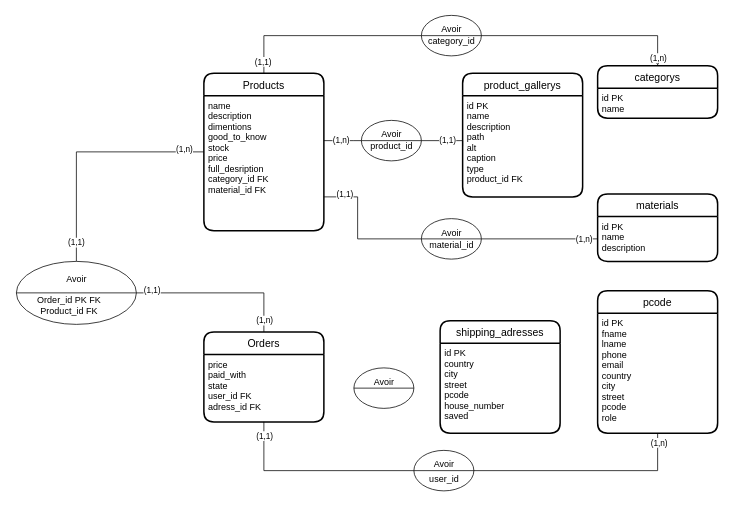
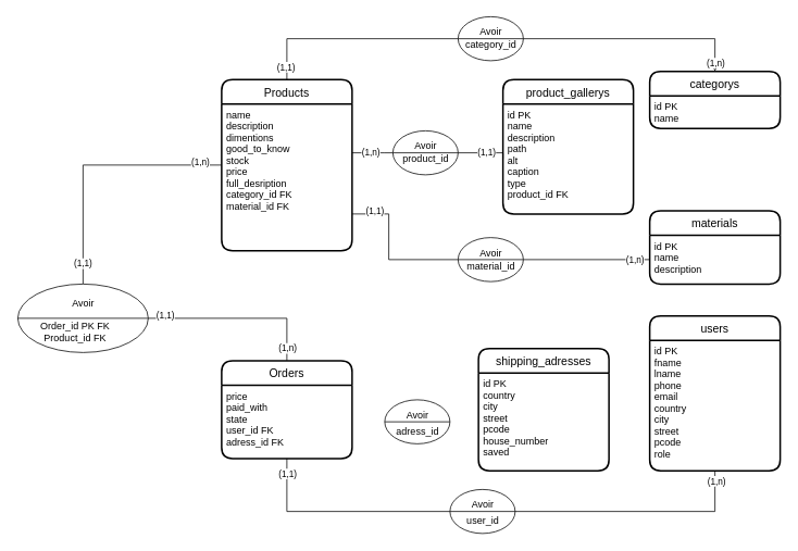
  <mxCell id="0" />
  <mxCell id="1" parent="0" />
  <mxCell id="2" style="edgeStyle=orthogonalEdgeStyle;rounded=0;orthogonalLoop=1;jettySize=auto;html=1;endArrow=none;endFill=0;entryX=0.5;entryY=0;entryDx=0;entryDy=0;" parent="1" source="8" target="45" edge="1"><mxGeometry relative="1" as="geometry" /></mxCell>
  <mxCell id="3" value="(1,n)" style="edgeLabel;html=1;align=center;verticalAlign=middle;resizable=0;points=[];" parent="2" vertex="1" connectable="0"><mxGeometry x="-0.831" y="-4" relative="1" as="geometry"><mxPoint as="offset" /></mxGeometry></mxCell>
  <mxCell id="4" value="(1,1)" style="edgeLabel;html=1;align=center;verticalAlign=middle;resizable=0;points=[];" parent="2" vertex="1" connectable="0"><mxGeometry x="0.843" relative="1" as="geometry"><mxPoint as="offset" /></mxGeometry></mxCell>
  <mxCell id="5" style="edgeStyle=orthogonalEdgeStyle;rounded=0;orthogonalLoop=1;jettySize=auto;html=1;entryX=0.5;entryY=0;entryDx=0;entryDy=0;endArrow=block;endFill=0;" parent="1" source="8" target="21" edge="1"><mxGeometry relative="1" as="geometry"><Array as="points"><mxPoint x="351" y="47" /><mxPoint x="876" y="47" /></Array></mxGeometry></mxCell>
  <mxCell id="6" value="(1,n)" style="edgeLabel;html=1;align=center;verticalAlign=middle;resizable=0;points=[];" parent="5" vertex="1" connectable="0"><mxGeometry x="0.963" relative="1" as="geometry"><mxPoint as="offset" /></mxGeometry></mxCell>
  <mxCell id="7" value="(1,1)" style="edgeLabel;html=1;align=center;verticalAlign=middle;resizable=0;points=[];" parent="5" vertex="1" connectable="0"><mxGeometry x="-0.947" y="2" relative="1" as="geometry"><mxPoint as="offset" /></mxGeometry></mxCell>
  <mxCell id="8" value="Products" style="swimlane;childLayout=stackLayout;horizontal=1;startSize=30;horizontalStack=0;rounded=1;fontSize=14;fontStyle=0;strokeWidth=2;resizeParent=0;resizeLast=1;shadow=0;dashed=0;align=center;" parent="1" vertex="1"><mxGeometry x="271" y="97" width="160" height="210" as="geometry" /></mxCell>
  <mxCell id="9" value="name&#10;description&#10;dimentions&#10;good_to_know&#10;stock&#10;price&#10;full_desription&#10;category_id FK&#10;material_id FK" style="align=left;strokeColor=none;fillColor=none;spacingLeft=4;fontSize=12;verticalAlign=top;resizable=0;rotatable=0;part=1;" parent="8" vertex="1"><mxGeometry y="30" width="160" height="180" as="geometry" /></mxCell>
  <mxCell id="10" value="product_gallerys" style="swimlane;childLayout=stackLayout;horizontal=1;startSize=30;horizontalStack=0;rounded=1;fontSize=14;fontStyle=0;strokeWidth=2;resizeParent=0;resizeLast=1;shadow=0;dashed=0;align=center;" parent="1" vertex="1"><mxGeometry x="616" y="97" width="160" height="165" as="geometry" /></mxCell>
  <mxCell id="11" value="id PK&#10;name&#10;description&#10;path&#10;alt&#10;caption&#10;type&#10;product_id FK" style="align=left;strokeColor=none;fillColor=none;spacingLeft=4;fontSize=12;verticalAlign=top;resizable=0;rotatable=0;part=1;" parent="10" vertex="1"><mxGeometry y="30" width="160" height="135" as="geometry" /></mxCell>
  <mxCell id="12" value="shipping_adresses" style="swimlane;childLayout=stackLayout;horizontal=1;startSize=30;horizontalStack=0;rounded=1;fontSize=14;fontStyle=0;strokeWidth=2;resizeParent=0;resizeLast=1;shadow=0;dashed=0;align=center;" parent="1" vertex="1"><mxGeometry x="586" y="427" width="160" height="150" as="geometry" /></mxCell>
  <mxCell id="13" value="id PK&#10;country&#10;city&#10;street&#10;pcode&#10;house_number&#10;saved" style="align=left;strokeColor=none;fillColor=none;spacingLeft=4;fontSize=12;verticalAlign=top;resizable=0;rotatable=0;part=1;" parent="12" vertex="1"><mxGeometry y="30" width="160" height="120" as="geometry" /></mxCell>
  <mxCell id="14" value="Orders" style="swimlane;childLayout=stackLayout;horizontal=1;startSize=30;horizontalStack=0;rounded=1;fontSize=14;fontStyle=0;strokeWidth=2;resizeParent=0;resizeLast=1;shadow=0;dashed=0;align=center;" parent="1" vertex="1"><mxGeometry x="271" y="442" width="160" height="120" as="geometry" /></mxCell>
  <mxCell id="15" value="price&#10;paid_with&#10;state&#10;user_id FK&#10;adress_id FK" style="align=left;strokeColor=none;fillColor=none;spacingLeft=4;fontSize=12;verticalAlign=top;resizable=0;rotatable=0;part=1;" parent="14" vertex="1"><mxGeometry y="30" width="160" height="90" as="geometry" /></mxCell>
  <mxCell id="16" style="edgeStyle=orthogonalEdgeStyle;rounded=0;orthogonalLoop=1;jettySize=auto;html=1;entryX=0.5;entryY=1;entryDx=0;entryDy=0;endArrow=none;endFill=0;" parent="1" source="19" target="15" edge="1"><mxGeometry relative="1" as="geometry"><Array as="points"><mxPoint x="876" y="627" /><mxPoint x="351" y="627" /></Array></mxGeometry></mxCell>
  <mxCell id="17" value="(1,n)" style="edgeLabel;html=1;align=center;verticalAlign=middle;resizable=0;points=[];" parent="16" vertex="1" connectable="0"><mxGeometry x="-0.962" y="1" relative="1" as="geometry"><mxPoint as="offset" /></mxGeometry></mxCell>
  <mxCell id="18" value="(1,1)" style="edgeLabel;html=1;align=center;verticalAlign=middle;resizable=0;points=[];" parent="16" vertex="1" connectable="0"><mxGeometry x="0.922" relative="1" as="geometry"><mxPoint y="-7" as="offset" /></mxGeometry></mxCell>
- <mxCell id="19" value="pcode" style="swimlane;childLayout=stackLayout;horizontal=1;startSize=30;horizontalStack=0;rounded=1;fontSize=14;fontStyle=0;strokeWidth=2;resizeParent=0;resizeLast=1;shadow=0;dashed=0;align=center;" parent="1" vertex="1"><mxGeometry x="796" y="387" width="160" height="190" as="geometry" /></mxCell>
+ <mxCell id="19" value="users" style="swimlane;childLayout=stackLayout;horizontal=1;startSize=30;horizontalStack=0;rounded=1;fontSize=14;fontStyle=0;strokeWidth=2;resizeParent=0;resizeLast=1;shadow=0;dashed=0;align=center;" parent="1" vertex="1"><mxGeometry x="796" y="387" width="160" height="190" as="geometry" /></mxCell>
  <mxCell id="20" value="id PK&#10;fname&#10;lname&#10;phone&#10;email&#10;country&#10;city&#10;street&#10;pcode&#10;role" style="align=left;strokeColor=none;fillColor=none;spacingLeft=4;fontSize=12;verticalAlign=top;resizable=0;rotatable=0;part=1;" parent="19" vertex="1"><mxGeometry y="30" width="160" height="160" as="geometry" /></mxCell>
  <mxCell id="21" value="categorys" style="swimlane;childLayout=stackLayout;horizontal=1;startSize=30;horizontalStack=0;rounded=1;fontSize=14;fontStyle=0;strokeWidth=2;resizeParent=0;resizeLast=1;shadow=0;dashed=0;align=center;" parent="1" vertex="1"><mxGeometry x="796" y="87" width="160" height="70" as="geometry" /></mxCell>
  <mxCell id="22" value="id PK&#10;name" style="align=left;strokeColor=none;fillColor=none;spacingLeft=4;fontSize=12;verticalAlign=top;resizable=0;rotatable=0;part=1;" parent="21" vertex="1"><mxGeometry y="30" width="160" height="40" as="geometry" /></mxCell>
  <mxCell id="23" value="materials" style="swimlane;childLayout=stackLayout;horizontal=1;startSize=30;horizontalStack=0;rounded=1;fontSize=14;fontStyle=0;strokeWidth=2;resizeParent=0;resizeLast=1;shadow=0;dashed=0;align=center;" parent="1" vertex="1"><mxGeometry x="796" y="258" width="160" height="90" as="geometry" /></mxCell>
  <mxCell id="24" value="id PK&#10;name&#10;description" style="align=left;strokeColor=none;fillColor=none;spacingLeft=4;fontSize=12;verticalAlign=top;resizable=0;rotatable=0;part=1;" parent="23" vertex="1"><mxGeometry y="30" width="160" height="60" as="geometry" /></mxCell>
  <mxCell id="25" style="edgeStyle=orthogonalEdgeStyle;rounded=0;orthogonalLoop=1;jettySize=auto;html=1;entryX=0;entryY=0.5;entryDx=0;entryDy=0;endArrow=none;endFill=0;" parent="1" source="9" target="11" edge="1"><mxGeometry relative="1" as="geometry"><Array as="points"><mxPoint x="471" y="187" /><mxPoint x="471" y="187" /></Array></mxGeometry></mxCell>
  <mxCell id="26" value="(1,n)" style="edgeLabel;html=1;align=center;verticalAlign=middle;resizable=0;points=[];" parent="25" vertex="1" connectable="0"><mxGeometry x="-0.807" y="2" relative="1" as="geometry"><mxPoint x="3" as="offset" /></mxGeometry></mxCell>
  <mxCell id="27" value="(1,1)" style="edgeLabel;html=1;align=center;verticalAlign=middle;resizable=0;points=[];" parent="25" vertex="1" connectable="0"><mxGeometry x="0.81" y="1" relative="1" as="geometry"><mxPoint x="-10" as="offset" /></mxGeometry></mxCell>
  <mxCell id="28" style="edgeStyle=orthogonalEdgeStyle;rounded=0;orthogonalLoop=1;jettySize=auto;html=1;entryX=0;entryY=0.5;entryDx=0;entryDy=0;endArrow=none;endFill=0;exitX=1;exitY=0.5;exitDx=0;exitDy=0;" parent="1" source="33" target="24" edge="1"><mxGeometry relative="1" as="geometry"><mxPoint x="476" y="307" as="sourcePoint" /><Array as="points" /></mxGeometry></mxCell>
  <mxCell id="29" value="(1,n)" style="edgeLabel;html=1;align=center;verticalAlign=middle;resizable=0;points=[];" parent="28" vertex="1" connectable="0"><mxGeometry x="0.886" y="1" relative="1" as="geometry"><mxPoint x="-10" as="offset" /></mxGeometry></mxCell>
  <mxCell id="30" style="edgeStyle=orthogonalEdgeStyle;rounded=0;orthogonalLoop=1;jettySize=auto;html=1;entryX=0;entryY=0.5;entryDx=0;entryDy=0;endArrow=none;endFill=0;exitX=1;exitY=0.75;exitDx=0;exitDy=0;" parent="1" source="9" target="33" edge="1"><mxGeometry relative="1" as="geometry"><mxPoint x="431" y="262" as="sourcePoint" /><mxPoint x="796" y="327" as="targetPoint" /><Array as="points"><mxPoint x="476" y="262" /><mxPoint x="476" y="318" /></Array></mxGeometry></mxCell>
  <mxCell id="31" value="(1,1)" style="edgeLabel;html=1;align=center;verticalAlign=middle;resizable=0;points=[];" parent="30" vertex="1" connectable="0"><mxGeometry x="-0.714" y="4" relative="1" as="geometry"><mxPoint as="offset" /></mxGeometry></mxCell>
  <mxCell id="32" value="" style="group" parent="1" vertex="1" connectable="0"><mxGeometry x="561" y="291" width="80" height="54" as="geometry" /></mxCell>
  <mxCell id="33" value="" style="shape=lineEllipse;perimeter=ellipsePerimeter;whiteSpace=wrap;html=1;backgroundOutline=1;" parent="32" vertex="1"><mxGeometry width="80" height="54" as="geometry" /></mxCell>
  <mxCell id="34" value="Avoir" style="text;html=1;align=center;verticalAlign=middle;resizable=0;points=[];autosize=1;" parent="32" vertex="1"><mxGeometry x="20" y="9" width="40" height="20" as="geometry" /></mxCell>
  <mxCell id="35" value="material_id" style="text;html=1;align=center;verticalAlign=middle;resizable=0;points=[];autosize=1;" vertex="1" parent="32"><mxGeometry x="5" y="26" width="70" height="20" as="geometry" /></mxCell>
  <mxCell id="36" value="" style="group" parent="1" vertex="1" connectable="0"><mxGeometry x="481" y="160" width="80" height="54" as="geometry" /></mxCell>
  <mxCell id="37" value="" style="shape=lineEllipse;perimeter=ellipsePerimeter;whiteSpace=wrap;html=1;backgroundOutline=1;" parent="36" vertex="1"><mxGeometry width="80" height="54" as="geometry" /></mxCell>
  <mxCell id="38" value="Avoir" style="text;html=1;align=center;verticalAlign=middle;resizable=0;points=[];autosize=1;" parent="36" vertex="1"><mxGeometry x="20" y="9" width="40" height="20" as="geometry" /></mxCell>
  <mxCell id="39" value="product_id" style="text;html=1;align=center;verticalAlign=middle;resizable=0;points=[];autosize=1;" vertex="1" parent="36"><mxGeometry x="5" y="25" width="70" height="20" as="geometry" /></mxCell>
  <mxCell id="40" value="" style="group" parent="1" vertex="1" connectable="0"><mxGeometry x="561" y="20" width="80" height="54" as="geometry" /></mxCell>
  <mxCell id="41" value="" style="shape=lineEllipse;perimeter=ellipsePerimeter;whiteSpace=wrap;html=1;backgroundOutline=1;" parent="40" vertex="1"><mxGeometry width="80" height="54" as="geometry" /></mxCell>
  <mxCell id="42" value="Avoir" style="text;html=1;align=center;verticalAlign=middle;resizable=0;points=[];autosize=1;" parent="40" vertex="1"><mxGeometry x="20" y="9" width="40" height="20" as="geometry" /></mxCell>
  <mxCell id="43" value="category_id" style="text;html=1;align=center;verticalAlign=middle;resizable=0;points=[];autosize=1;" vertex="1" parent="40"><mxGeometry y="24" width="80" height="20" as="geometry" /></mxCell>
  <mxCell id="44" value="" style="group" parent="1" vertex="1" connectable="0"><mxGeometry x="21" y="348" width="180" height="84" as="geometry" /></mxCell>
  <mxCell id="45" value="" style="shape=lineEllipse;perimeter=ellipsePerimeter;whiteSpace=wrap;html=1;backgroundOutline=1;" parent="44" vertex="1"><mxGeometry x="-0.005" width="160.0" height="84" as="geometry" /></mxCell>
  <mxCell id="46" value="" style="group" parent="44" vertex="1" connectable="0"><mxGeometry x="10.765" y="14" width="138.462" height="70" as="geometry" /></mxCell>
  <mxCell id="47" value="Order_id PK FK&lt;br&gt;Product_id FK" style="text;html=1;align=center;verticalAlign=middle;resizable=0;points=[];autosize=1;" parent="46" vertex="1"><mxGeometry x="9.23" y="30.003" width="100" height="30" as="geometry" /></mxCell>
  <mxCell id="48" value="Avoir" style="text;html=1;align=center;verticalAlign=middle;resizable=0;points=[];autosize=1;" parent="44" vertex="1"><mxGeometry x="59.995" y="14" width="40" height="20" as="geometry" /></mxCell>
  <mxCell id="49" value="" style="group" parent="1" vertex="1" connectable="0"><mxGeometry x="471" y="490" width="80" height="54" as="geometry" /></mxCell>
  <mxCell id="50" value="" style="shape=lineEllipse;perimeter=ellipsePerimeter;whiteSpace=wrap;html=1;backgroundOutline=1;" parent="49" vertex="1"><mxGeometry width="80" height="54" as="geometry" /></mxCell>
  <mxCell id="51" value="Avoir" style="text;html=1;align=center;verticalAlign=middle;resizable=0;points=[];autosize=1;" parent="49" vertex="1"><mxGeometry x="20" y="9" width="40" height="20" as="geometry" /></mxCell>
+ <mxCell id="52" value="adress_id" style="text;html=1;align=center;verticalAlign=middle;resizable=0;points=[];autosize=1;" vertex="1" parent="49"><mxGeometry x="5" y="29" width="70" height="20" as="geometry" /></mxCell>
  <mxCell id="53" value="" style="group" parent="1" vertex="1" connectable="0"><mxGeometry x="551" y="600" width="80" height="54" as="geometry" /></mxCell>
  <mxCell id="54" value="" style="shape=lineEllipse;perimeter=ellipsePerimeter;whiteSpace=wrap;html=1;backgroundOutline=1;" parent="53" vertex="1"><mxGeometry width="80" height="54" as="geometry" /></mxCell>
  <mxCell id="55" value="Avoir" style="text;html=1;align=center;verticalAlign=middle;resizable=0;points=[];autosize=1;" parent="53" vertex="1"><mxGeometry x="20" y="9" width="40" height="20" as="geometry" /></mxCell>
  <mxCell id="56" value="user_id" style="text;html=1;align=center;verticalAlign=middle;resizable=0;points=[];autosize=1;" vertex="1" parent="53"><mxGeometry x="15" y="29" width="50" height="20" as="geometry" /></mxCell>
  <mxCell id="57" style="edgeStyle=orthogonalEdgeStyle;rounded=0;orthogonalLoop=1;jettySize=auto;html=1;entryX=0.5;entryY=0;entryDx=0;entryDy=0;exitX=1;exitY=0.5;exitDx=0;exitDy=0;endArrow=none;endFill=0;" edge="1" parent="1" source="45" target="14"><mxGeometry relative="1" as="geometry"><mxPoint x="211" y="382" as="sourcePoint" /><Array as="points"><mxPoint x="351" y="390" /></Array></mxGeometry></mxCell>
  <mxCell id="58" value="(1,1)" style="edgeLabel;html=1;align=center;verticalAlign=middle;resizable=0;points=[];" vertex="1" connectable="0" parent="57"><mxGeometry x="-0.814" y="5" relative="1" as="geometry"><mxPoint as="offset" /></mxGeometry></mxCell>
  <mxCell id="59" value="(1,n)" style="edgeLabel;html=1;align=center;verticalAlign=middle;resizable=0;points=[];" vertex="1" connectable="0" parent="57"><mxGeometry x="0.865" relative="1" as="geometry"><mxPoint as="offset" /></mxGeometry></mxCell>
